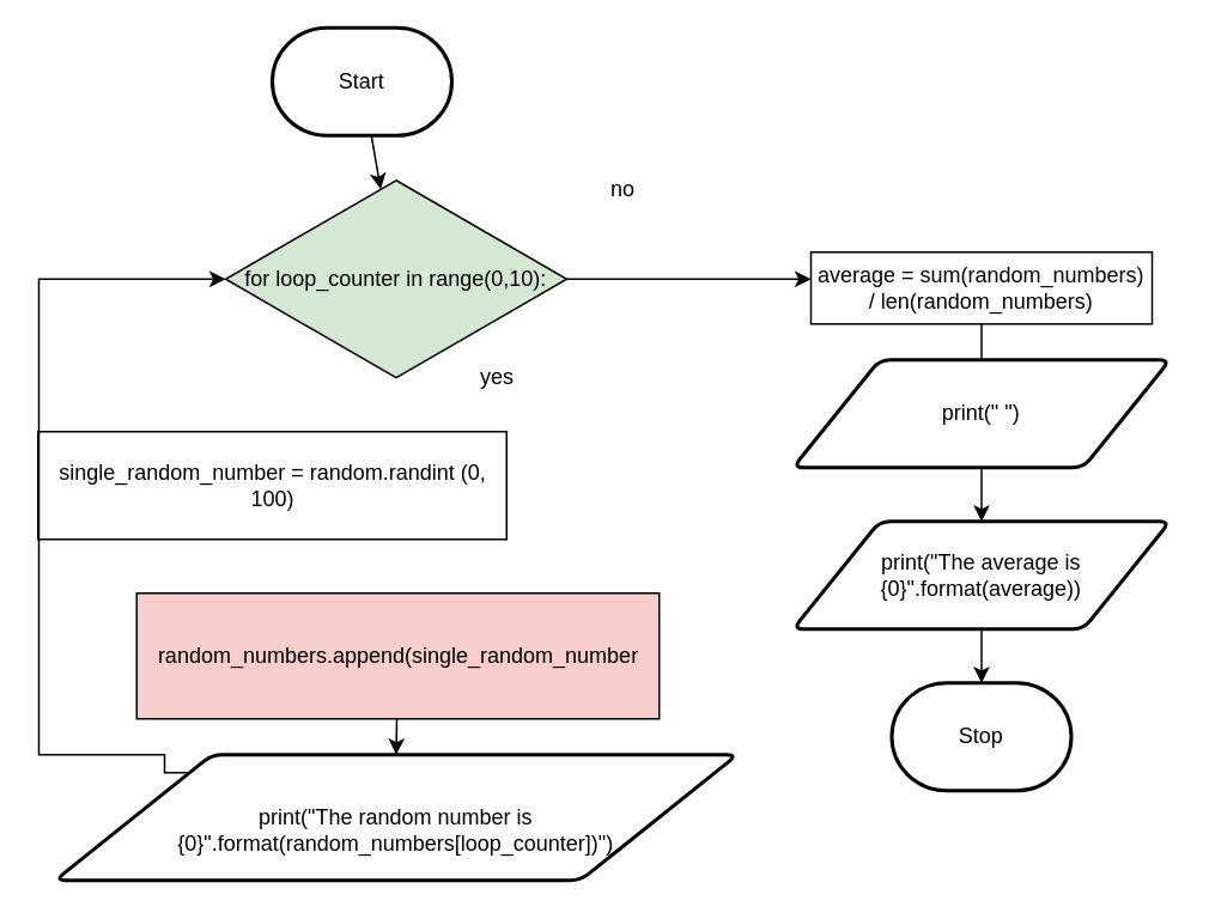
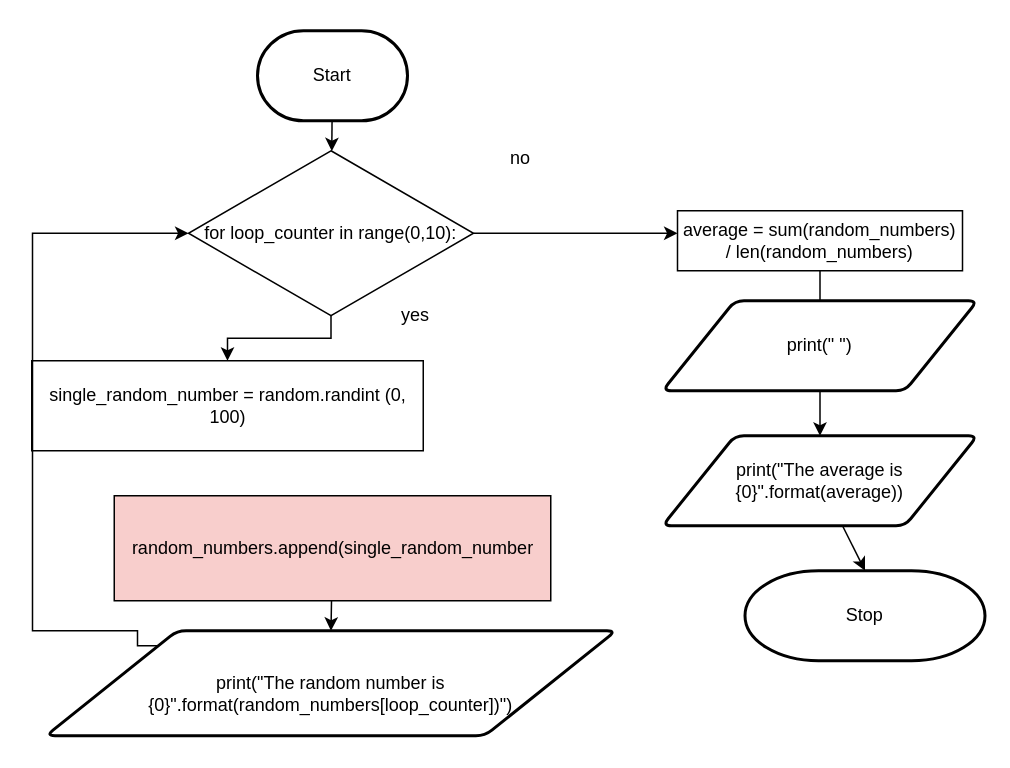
  <mxCell id="0" />
  <mxCell id="1" parent="0" />
  <mxCell id="2" style="edgeStyle=none;html=1;" parent="1" source="3" edge="1" target="9"><mxGeometry relative="1" as="geometry"><mxPoint x="220" y="300" as="targetPoint" /></mxGeometry></mxCell>
- <mxCell id="3" value="Start" style="strokeWidth=2;html=1;shape=mxgraph.flowchart.terminator;whiteSpace=wrap;" parent="1" vertex="1"><mxGeometry x="151" y="15" width="100" height="60" as="geometry" /></mxCell>
+ <mxCell id="3" value="Start" style="strokeWidth=2;html=1;shape=mxgraph.flowchart.terminator;whiteSpace=wrap;" parent="1" vertex="1"><mxGeometry x="171" y="20" width="100" height="60" as="geometry" /></mxCell>
  <mxCell id="4" style="edgeStyle=orthogonalEdgeStyle;rounded=0;html=1;entryX=0.5;entryY=0;entryDx=0;entryDy=0;" parent="1" edge="1" target="19"><mxGeometry relative="1" as="geometry"><mxPoint x="220" y="360" as="sourcePoint" /><mxPoint x="220" y="390" as="targetPoint" /></mxGeometry></mxCell>
- <mxCell id="5" value="Stop" style="strokeWidth=2;html=1;shape=mxgraph.flowchart.terminator;whiteSpace=wrap;" parent="1" vertex="1"><mxGeometry x="496" y="380" width="100" height="60" as="geometry" /></mxCell>
+ <mxCell id="5" value="Stop" style="strokeWidth=2;html=1;shape=mxgraph.flowchart.terminator;whiteSpace=wrap;" parent="1" vertex="1"><mxGeometry x="496" y="380" width="160" height="60" as="geometry" /></mxCell>
  <mxCell id="6" style="edgeStyle=orthogonalEdgeStyle;html=1;strokeColor=none;rounded=0;" parent="1" edge="1"><mxGeometry relative="1" as="geometry"><mxPoint x="401" y="285" as="targetPoint" /><mxPoint x="315" y="430" as="sourcePoint" /></mxGeometry></mxCell>
  <mxCell id="7" style="edgeStyle=orthogonalEdgeStyle;rounded=0;html=1;" parent="1" source="9" edge="1"><mxGeometry relative="1" as="geometry"><mxPoint x="451" y="155" as="targetPoint" /></mxGeometry></mxCell>
- <mxCell id="9" value="for loop_counter in range(0,10):" style="rhombus;whiteSpace=wrap;html=1;fillColor=#d5e8d4;" parent="1" vertex="1"><mxGeometry x="125" y="100" width="190" height="110" as="geometry" /></mxCell>
+ <mxCell id="8" style="edgeStyle=orthogonalEdgeStyle;rounded=0;html=1;entryX=0.5;entryY=0;entryDx=0;entryDy=0;" parent="1" source="9" target="10" edge="1"><mxGeometry relative="1" as="geometry" /></mxCell>
+ <mxCell id="9" value="for loop_counter in range(0,10):" style="rhombus;whiteSpace=wrap;html=1;" parent="1" vertex="1"><mxGeometry x="125" y="100" width="190" height="110" as="geometry" /></mxCell>
  <mxCell id="10" value="single_random_number = random.randint (0, 100)" style="rounded=0;whiteSpace=wrap;html=1;" parent="1" vertex="1"><mxGeometry x="20.5" y="240" width="261" height="60" as="geometry" /></mxCell>
  <mxCell id="11" value="random_numbers.append(single_random_number" style="rounded=0;whiteSpace=wrap;html=1;fillColor=#f8cecc;" parent="1" vertex="1"><mxGeometry x="75.5" y="330" width="291" height="70" as="geometry" /></mxCell>
  <mxCell id="12" value="yes" style="text;html=1;resizable=0;autosize=1;align=center;verticalAlign=middle;points=[];fillColor=none;strokeColor=none;rounded=0;" parent="1" vertex="1"><mxGeometry x="261" y="200" width="30" height="20" as="geometry" /></mxCell>
  <mxCell id="13" style="edgeStyle=orthogonalEdgeStyle;html=1;entryX=0;entryY=0.5;entryDx=0;entryDy=0;rounded=0;exitX=0;exitY=0.5;exitDx=0;exitDy=0;" parent="1" target="9" edge="1" source="19"><mxGeometry relative="1" as="geometry"><Array as="points"><mxPoint x="105" y="430" /><mxPoint x="91" y="430" /><mxPoint x="91" y="420" /><mxPoint x="21" y="420" /><mxPoint x="21" y="155" /></Array><mxPoint x="151.225" y="405" as="sourcePoint" /></mxGeometry></mxCell>
  <mxCell id="14" value="no" style="text;html=1;resizable=0;autosize=1;align=center;verticalAlign=middle;points=[];fillColor=none;strokeColor=none;rounded=0;" parent="1" vertex="1"><mxGeometry x="331" y="95" width="30" height="20" as="geometry" /></mxCell>
  <mxCell id="15" style="edgeStyle=none;html=1;entryX=0.5;entryY=0;entryDx=0;entryDy=0;" parent="1" source="16" target="18" edge="1"><mxGeometry relative="1" as="geometry" /></mxCell>
  <mxCell id="16" value="average = sum(random_numbers) / len(random_numbers)" style="rounded=0;whiteSpace=wrap;html=1;" parent="1" vertex="1"><mxGeometry x="451" y="140" width="190" height="40" as="geometry" /></mxCell>
  <mxCell id="17" style="edgeStyle=none;html=1;entryX=0.5;entryY=0;entryDx=0;entryDy=0;entryPerimeter=0;" parent="1" source="18" target="5" edge="1"><mxGeometry relative="1" as="geometry" /></mxCell>
  <mxCell id="18" value="print(&quot;The average is {0}&quot;.format(average))" style="shape=parallelogram;html=1;strokeWidth=2;perimeter=parallelogramPerimeter;whiteSpace=wrap;rounded=1;arcSize=12;size=0.23;" parent="1" vertex="1"><mxGeometry x="441" y="290" width="210" height="60" as="geometry" /></mxCell>
  <mxCell id="19" value="&lt;br&gt;&lt;span style=&quot;font-family: &amp;#34;helvetica&amp;#34; ; font-size: 12px ; font-style: normal ; font-weight: 400 ; letter-spacing: normal ; text-align: center ; text-indent: 0px ; text-transform: none ; word-spacing: 0px ; display: inline ; float: none&quot;&gt;print(&quot;The random number is {0}&quot;.format(random_numbers[loop_counter])&quot;)&lt;/span&gt;" style="shape=parallelogram;html=1;strokeWidth=2;perimeter=parallelogramPerimeter;whiteSpace=wrap;rounded=1;arcSize=12;size=0.23;" parent="1" vertex="1"><mxGeometry x="30" y="420" width="380" height="70" as="geometry" /></mxCell>
  <mxCell id="20" value="print(&quot; &quot;)" style="shape=parallelogram;html=1;strokeWidth=2;perimeter=parallelogramPerimeter;whiteSpace=wrap;rounded=1;arcSize=12;size=0.23;" parent="1" vertex="1"><mxGeometry x="441" y="200" width="210" height="60" as="geometry" /></mxCell>
